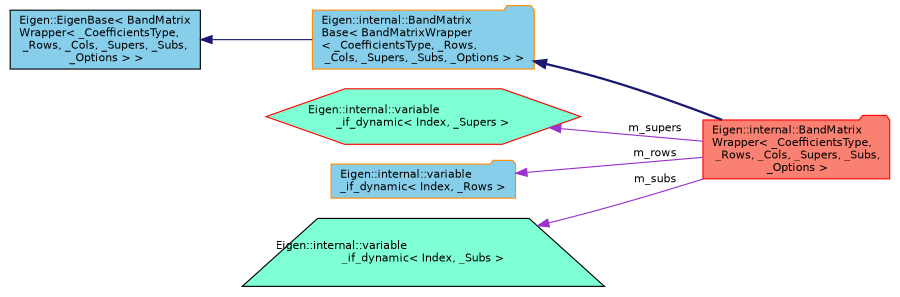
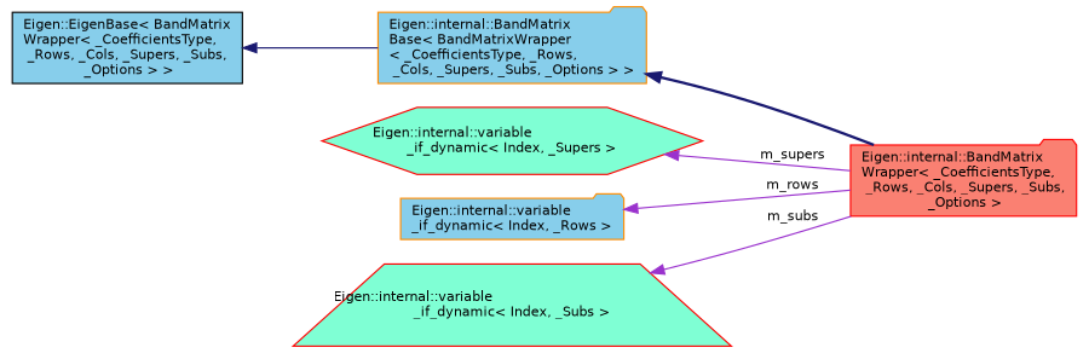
  digraph {
    rankdir=LR
    fontname="DejaVu Sans"
    node [color=red fillcolor=skyblue fontname="DejaVu Sans" fontsize=10 shape=folder style=filled]
    edge [color=darkorchid3 dir=back fontname="DejaVu Sans" fontsize=10 labelfontname=Helvetica labelfontsize=10 style=solid]
    n1 [fillcolor=salmon fontcolor=black height=0.2 label="Eigen::internal::BandMatrix\lWrapper\< _CoefficientsType,\l _Rows, _Cols, _Supers, _Subs,\l _Options \>" width=0.4]
    n2 [color=darkorange height=0.2 label="Eigen::internal::BandMatrix\lBase\< BandMatrixWrapper\l\< _CoefficientsType, _Rows,\l _Cols, _Supers, _Subs, _Options \> \>" width=0.4]
    n3 [color=black height=0.2 label="Eigen::EigenBase\< BandMatrix\lWrapper\< _CoefficientsType,\l _Rows, _Cols, _Supers, _Subs,\l _Options \> \>" shape=box width=0.4]
    n4 [fillcolor=aquamarine height=0.2 label="Eigen::internal::variable\l_if_dynamic\< Index, _Supers \>" shape=hexagon width=0.4]
    n5 [color=darkorange height=0.2 label="Eigen::internal::variable\l_if_dynamic\< Index, _Rows \>" width=0.4]
-   n6 [color=black fillcolor=aquamarine height=0.2 label="Eigen::internal::variable\l_if_dynamic\< Index, _Subs \>" shape=trapezium width=0.4]
+   n6 [fillcolor=aquamarine height=0.2 label="Eigen::internal::variable\l_if_dynamic\< Index, _Subs \>" shape=trapezium width=0.4]
    n2 -> n1 [color=midnightblue style=bold]
    n3 -> n2 [color=midnightblue]
    n4 -> n1 [label=" m_supers"]
    n5 -> n1 [label=" m_rows"]
    n6 -> n1 [label=" m_subs"]
  }
